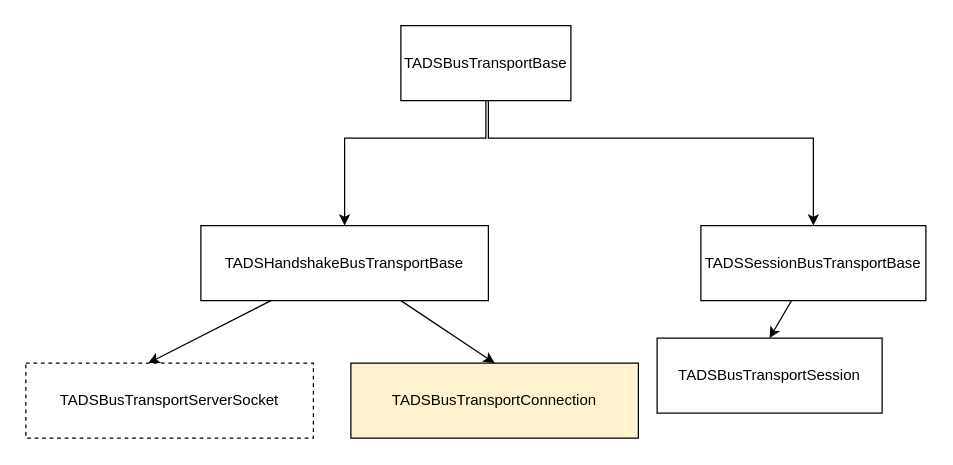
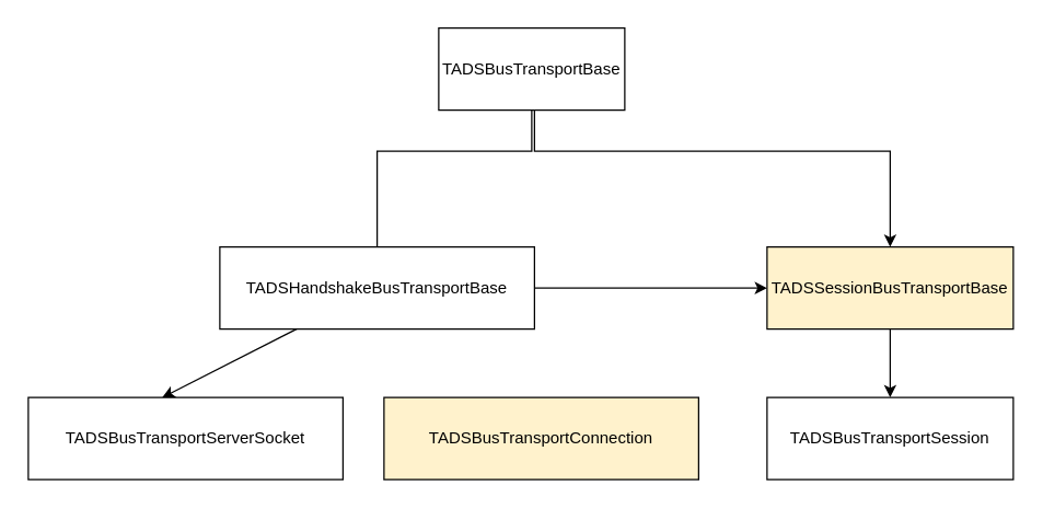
  <mxCell id="0" />
  <mxCell id="1" parent="0" />
  <mxCell id="2" value="TADSBusTransportBase" style="rounded=0;whiteSpace=wrap;html=1;" vertex="1" parent="1"><mxGeometry x="320" y="20" width="136" height="60" as="geometry" /></mxCell>
  <mxCell id="3" value="TADSHandshakeBusTransportBase" style="rounded=0;whiteSpace=wrap;html=1;" vertex="1" parent="1"><mxGeometry x="160" y="180" width="230" height="60" as="geometry" /></mxCell>
- <mxCell id="4" value="" style="endArrow=classic;html=1;rounded=0;exitX=0.5;exitY=1;exitDx=0;exitDy=0;entryX=0.5;entryY=0;entryDx=0;entryDy=0;" edge="1" parent="1" source="2" target="3"><mxGeometry width="50" height="50" relative="1" as="geometry"><mxPoint x="440" y="370" as="sourcePoint" /><mxPoint x="490" y="320" as="targetPoint" /><Array as="points"><mxPoint x="388" y="110" /><mxPoint x="275" y="110" /></Array></mxGeometry></mxCell>
- <mxCell id="5" value="TADSSessionBusTransportBase" style="rounded=0;whiteSpace=wrap;html=1;" vertex="1" parent="1"><mxGeometry x="560" y="180" width="180" height="60" as="geometry" /></mxCell>
+ <mxCell id="4" value="" style="endArrow=none;html=1;rounded=0;exitX=0.5;exitY=1;exitDx=0;exitDy=0;entryX=0.5;entryY=0;entryDx=0;entryDy=0;" edge="1" parent="1" source="2" target="3"><mxGeometry width="50" height="50" relative="1" as="geometry"><mxPoint x="440" y="370" as="sourcePoint" /><mxPoint x="490" y="320" as="targetPoint" /><Array as="points"><mxPoint x="388" y="110" /><mxPoint x="275" y="110" /></Array></mxGeometry></mxCell>
+ <mxCell id="5" value="TADSSessionBusTransportBase" style="rounded=0;whiteSpace=wrap;html=1;fillColor=#fff2cc;" vertex="1" parent="1"><mxGeometry x="560" y="180" width="180" height="60" as="geometry" /></mxCell>
  <mxCell id="6" value="" style="endArrow=classic;html=1;rounded=0;entryX=0.5;entryY=0;entryDx=0;entryDy=0;" edge="1" parent="1" target="5"><mxGeometry width="50" height="50" relative="1" as="geometry"><mxPoint x="390" y="80" as="sourcePoint" /><mxPoint x="285" y="190" as="targetPoint" /><Array as="points"><mxPoint x="390" y="110" /><mxPoint x="650" y="110" /></Array></mxGeometry></mxCell>
  <mxCell id="7" value="TADSBusTransportConnection" style="rounded=0;whiteSpace=wrap;html=1;fillColor=#fff2cc;" vertex="1" parent="1"><mxGeometry x="280" y="290" width="230" height="60" as="geometry" /></mxCell>
- <mxCell id="8" value="TADSBusTransportSession" style="rounded=0;whiteSpace=wrap;html=1;" vertex="1" parent="1"><mxGeometry x="525" y="270" width="180" height="60" as="geometry" /></mxCell>
- <mxCell id="9" value="TADSBusTransportServerSocket" style="rounded=0;whiteSpace=wrap;html=1;dashed=1;" vertex="1" parent="1"><mxGeometry x="20" y="290" width="230" height="60" as="geometry" /></mxCell>
+ <mxCell id="8" value="TADSBusTransportSession" style="rounded=0;whiteSpace=wrap;html=1;" vertex="1" parent="1"><mxGeometry x="560" y="290" width="180" height="60" as="geometry" /></mxCell>
+ <mxCell id="9" value="TADSBusTransportServerSocket" style="rounded=0;whiteSpace=wrap;html=1;" vertex="1" parent="1"><mxGeometry x="20" y="290" width="230" height="60" as="geometry" /></mxCell>
  <mxCell id="10" value="" style="endArrow=classic;html=1;rounded=0;entryX=0.426;entryY=0;entryDx=0;entryDy=0;entryPerimeter=0;" edge="1" parent="1" source="3" target="9"><mxGeometry width="50" height="50" relative="1" as="geometry"><mxPoint x="440" y="360" as="sourcePoint" /><mxPoint x="490" y="310" as="targetPoint" /></mxGeometry></mxCell>
- <mxCell id="11" value="" style="endArrow=classic;html=1;rounded=0;entryX=0.5;entryY=0;entryDx=0;entryDy=0;" edge="1" parent="1" source="3" target="7"><mxGeometry width="50" height="50" relative="1" as="geometry"><mxPoint x="268.97" y="243" as="sourcePoint" /><mxPoint x="120" y="290" as="targetPoint" /></mxGeometry></mxCell>
+ <mxCell id="11" value="" style="endArrow=classic;html=1;rounded=0;" edge="1" parent="1" source="3" target="5"><mxGeometry width="50" height="50" relative="1" as="geometry"><mxPoint x="268.97" y="243" as="sourcePoint" /><mxPoint x="120" y="290" as="targetPoint" /></mxGeometry></mxCell>
  <mxCell id="12" value="" style="endArrow=classic;html=1;rounded=0;entryX=0.5;entryY=0;entryDx=0;entryDy=0;" edge="1" parent="1" source="5" target="8"><mxGeometry width="50" height="50" relative="1" as="geometry"><mxPoint x="330" y="250" as="sourcePoint" /><mxPoint x="405" y="300" as="targetPoint" /></mxGeometry></mxCell>
